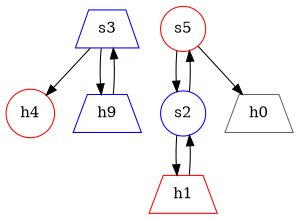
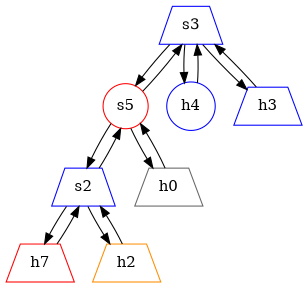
  strict digraph {
    node [color=blue shape=trapezium type=host]
    edge [capacity="2Gbps" cost=1 dst_port=1 src_port=1]
    s3 [type=switch]
    n2 [color=red label=s5 shape=circle type=switch]
-   h4 [color=red ip="10.0.0.4" mac="0:0:0:0:0:4" shape=circle]
-   h3 [ip="10.0.0.3" mac="0:0:0:0:0:3" label=h9]
-   s2 [shape=circle type=switch]
+   h4 [ip="10.0.0.4" mac="0:0:0:0:0:4" shape=circle]
+   h3 [ip="10.0.0.3" mac="0:0:0:0:0:3"]
+   s2 [type=switch]
    n6 [color=gray40 ip="10.0.0.5" label=h0 mac="0:0:0:0:0:5"]
-   h1 [color=red ip="10.0.0.1" mac="0:0:0:0:0:1"]
+   h1 [color=red ip="10.0.0.1" mac="0:0:0:0:0:1" label=h7]
+   h2 [color=darkorange ip="10.0.0.2" mac="0:0:0:0:0:2"]
+   s3 -> n2 [dst_port=3]
    s3 -> h4 [capacity="1Gbps" src_port=3]
    s3 -> h3 [capacity="1Gbps" src_port=2]
+   n2 -> s3 [src_port=3]
    n2 -> s2 [src_port=2]
    n2 -> n6 [capacity="1Gbps"]
+   h4 -> s3 [capacity="1Gbps" dst_port=3]
    h3 -> s3 [capacity="1Gbps" dst_port=2]
    s2 -> n2 [dst_port=2]
    s2 -> h1 [src_port=2]
+   s2 -> h2 [src_port=3]
+   n6 -> n2 [capacity="1Gbps"]
    h1 -> s2 [dst_port=2]
+   h2 -> s2 [dst_port=3]
  }
